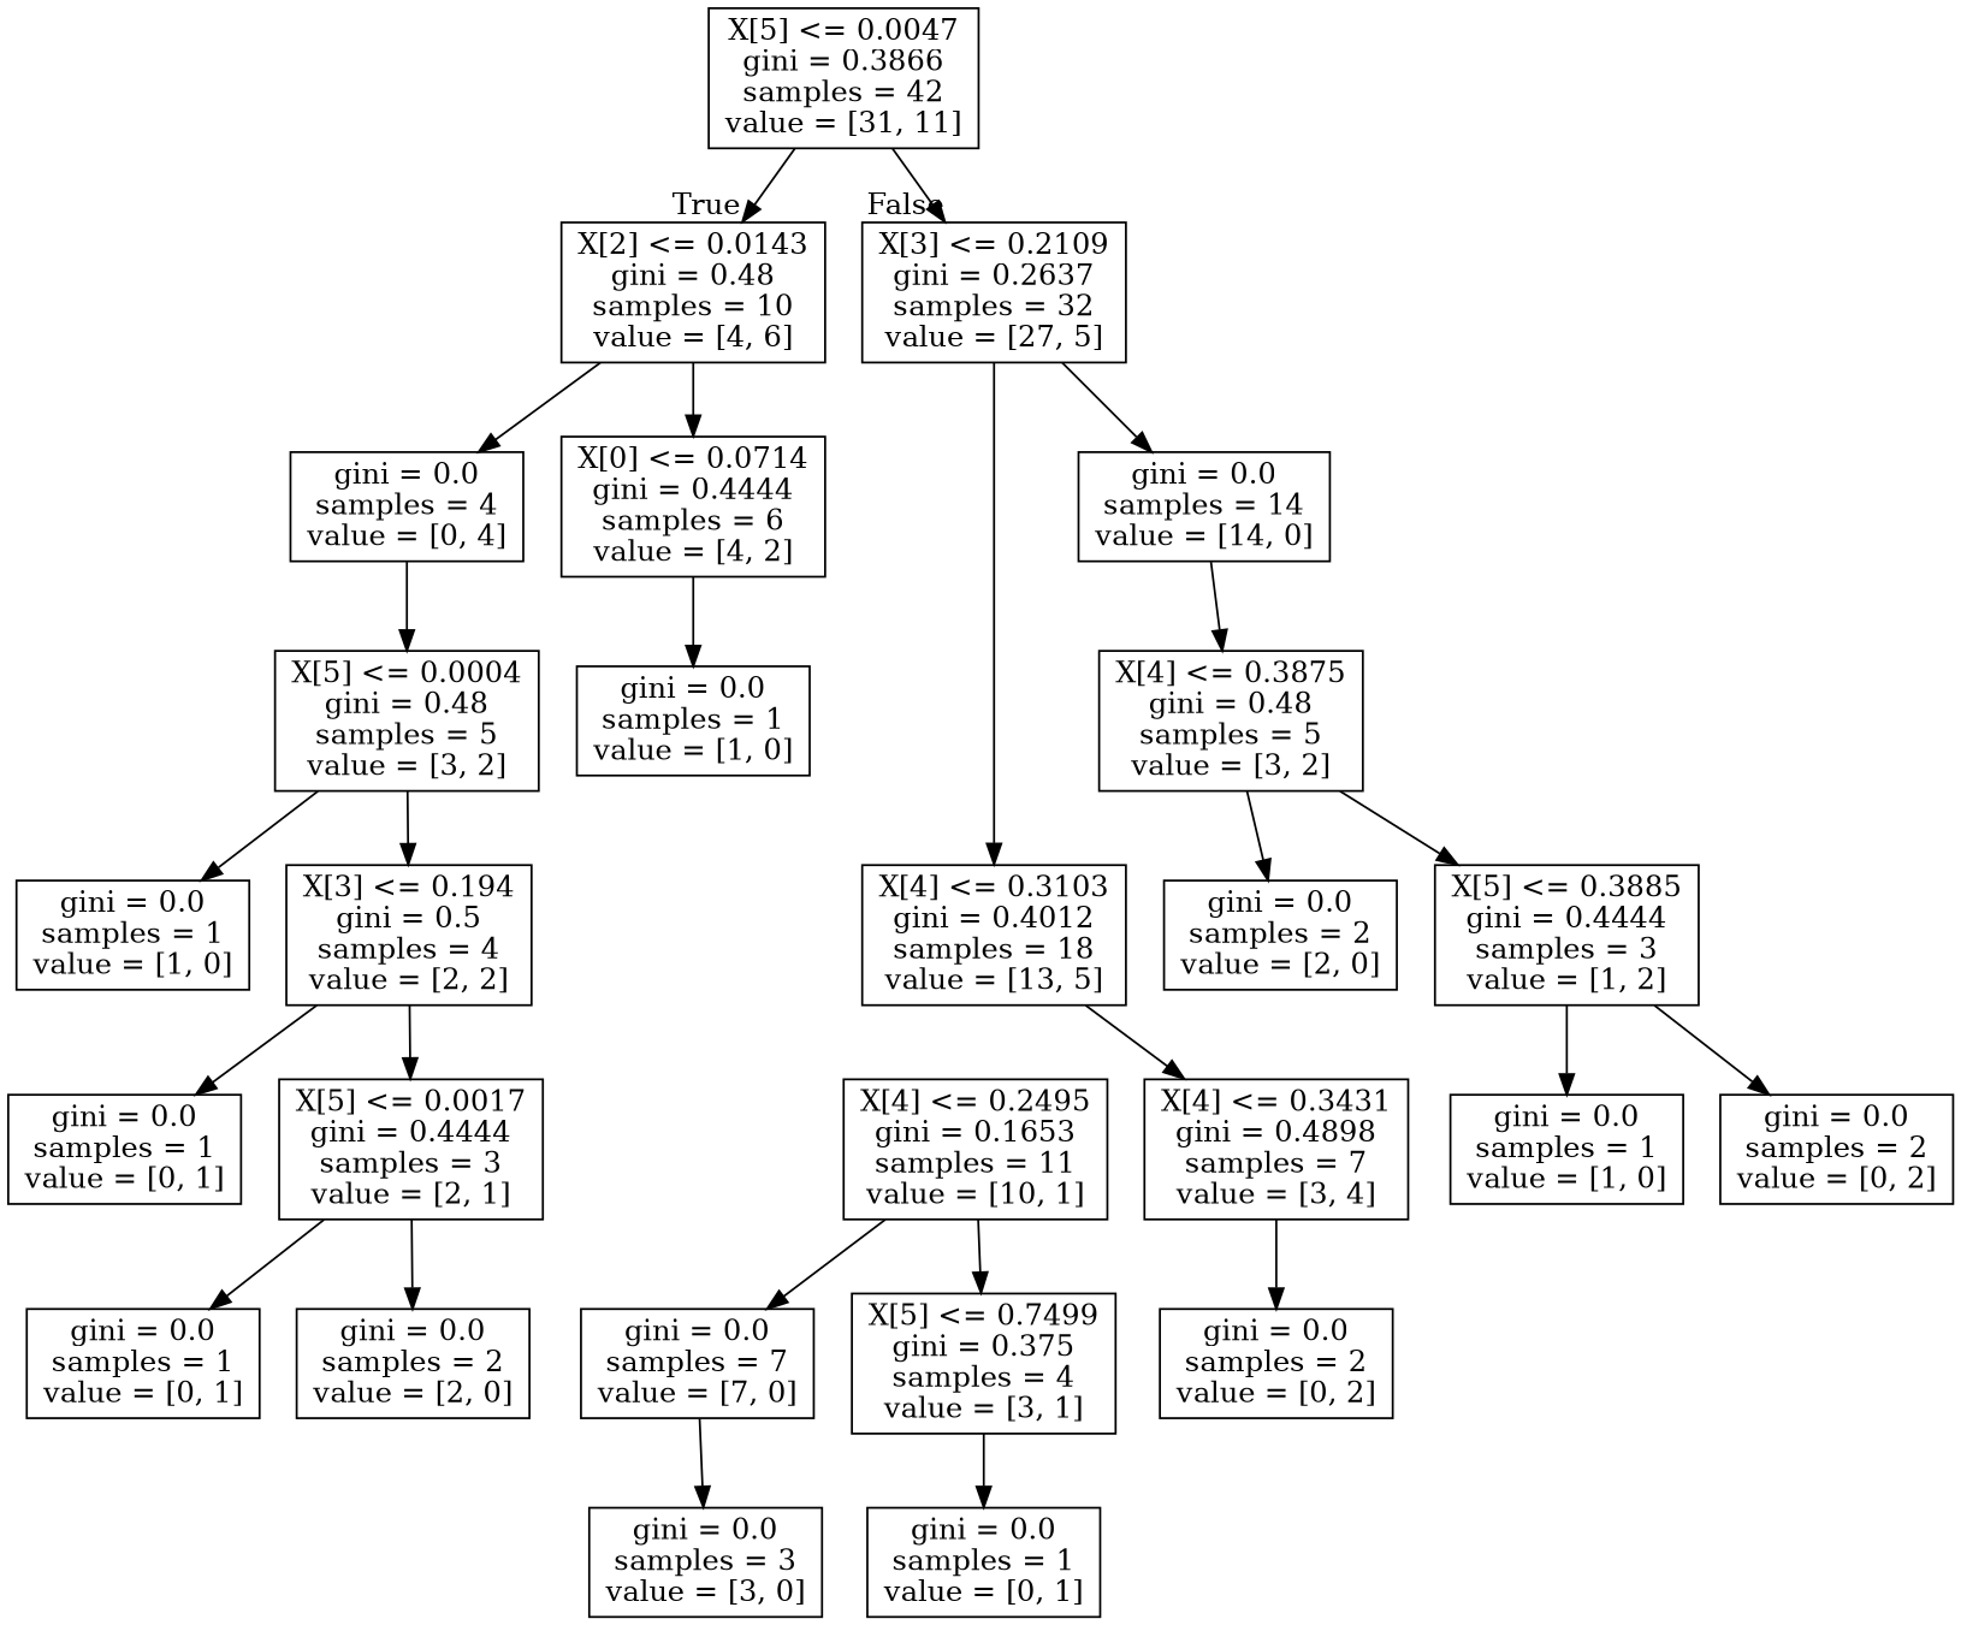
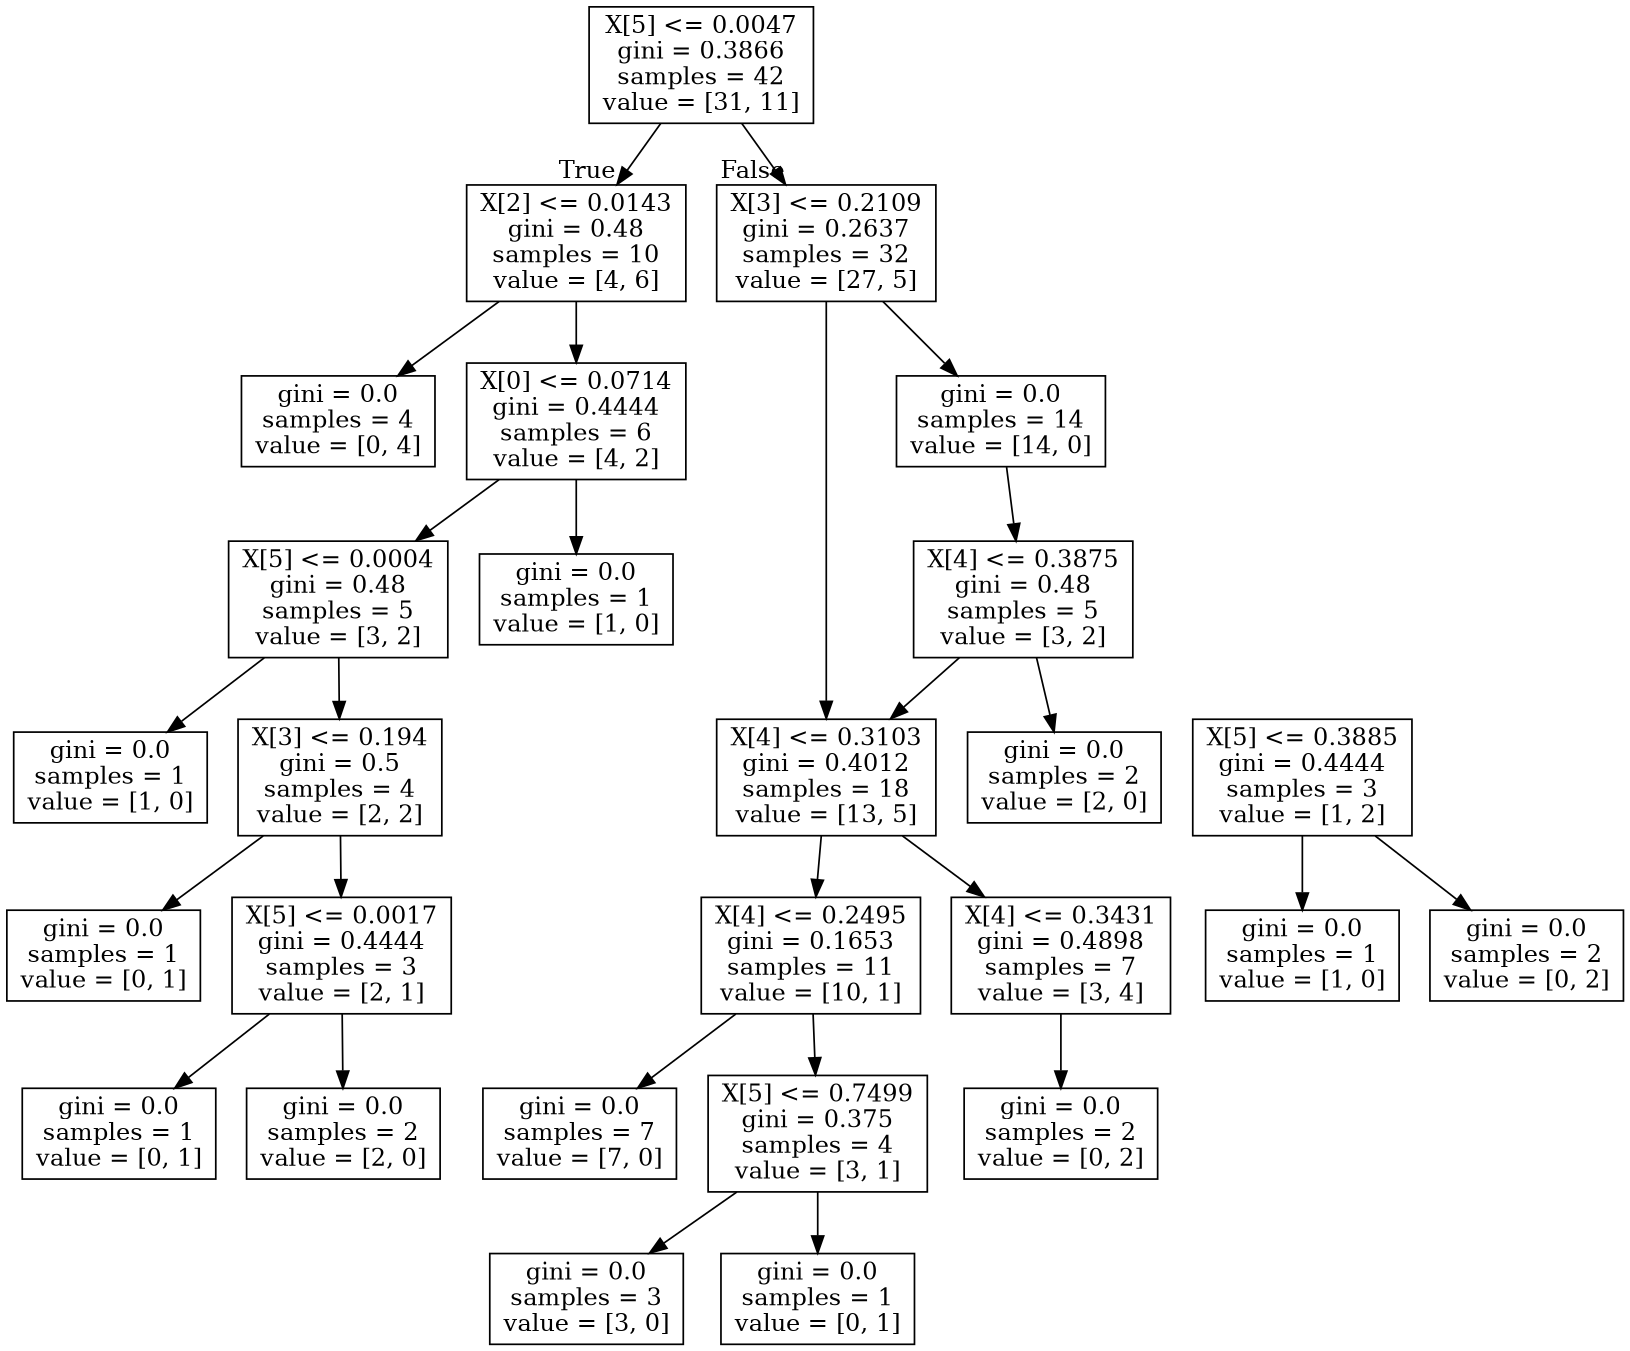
  digraph {
    node [shape=box]
    n1 [label="X[5] <= 0.0047\ngini = 0.3866\nsamples = 42\nvalue = [31, 11]"]
    n2 [label="X[2] <= 0.0143\ngini = 0.48\nsamples = 10\nvalue = [4, 6]"]
    n3 [label="X[3] <= 0.2109\ngini = 0.2637\nsamples = 32\nvalue = [27, 5]"]
    n4 [label="X[0] <= 0.0714\ngini = 0.4444\nsamples = 6\nvalue = [4, 2]"]
    n5 [label="gini = 0.0\nsamples = 4\nvalue = [0, 4]"]
    n6 [label="X[4] <= 0.3103\ngini = 0.4012\nsamples = 18\nvalue = [13, 5]"]
    n7 [label="gini = 0.0\nsamples = 14\nvalue = [14, 0]"]
    n8 [label="X[5] <= 0.0004\ngini = 0.48\nsamples = 5\nvalue = [3, 2]"]
    n9 [label="gini = 0.0\nsamples = 1\nvalue = [1, 0]"]
    n10 [label="gini = 0.0\nsamples = 1\nvalue = [1, 0]"]
    n11 [label="X[3] <= 0.194\ngini = 0.5\nsamples = 4\nvalue = [2, 2]"]
    n12 [label="gini = 0.0\nsamples = 1\nvalue = [0, 1]"]
    n13 [label="X[5] <= 0.0017\ngini = 0.4444\nsamples = 3\nvalue = [2, 1]"]
    n14 [label="gini = 0.0\nsamples = 1\nvalue = [0, 1]"]
    n15 [label="gini = 0.0\nsamples = 2\nvalue = [2, 0]"]
    n16 [label="X[4] <= 0.2495\ngini = 0.1653\nsamples = 11\nvalue = [10, 1]"]
    n17 [label="X[4] <= 0.3431\ngini = 0.4898\nsamples = 7\nvalue = [3, 4]"]
    n18 [label="X[4] <= 0.3875\ngini = 0.48\nsamples = 5\nvalue = [3, 2]"]
    n19 [label="gini = 0.0\nsamples = 7\nvalue = [7, 0]"]
    n20 [label="X[5] <= 0.7499\ngini = 0.375\nsamples = 4\nvalue = [3, 1]"]
    n21 [label="gini = 0.0\nsamples = 2\nvalue = [0, 2]"]
    n22 [label="gini = 0.0\nsamples = 3\nvalue = [3, 0]"]
    n23 [label="gini = 0.0\nsamples = 1\nvalue = [0, 1]"]
    n24 [label="gini = 0.0\nsamples = 2\nvalue = [2, 0]"]
    n25 [label="X[5] <= 0.3885\ngini = 0.4444\nsamples = 3\nvalue = [1, 2]"]
    n26 [label="gini = 0.0\nsamples = 1\nvalue = [1, 0]"]
    n27 [label="gini = 0.0\nsamples = 2\nvalue = [0, 2]"]
    n1 -> n2 [headlabel=True labelangle=45 labeldistance=2.5]
    n1 -> n3 [headlabel=False labelangle=-45 labeldistance=2.5]
    n2 -> n4
    n2 -> n5
    n3 -> n6
    n3 -> n7
-   n5 -> n8
+   n4 -> n8
    n4 -> n9
+   n6 -> n16
    n6 -> n17
    n7 -> n18
    n8 -> n10
    n8 -> n11
    n11 -> n12
    n11 -> n13
    n13 -> n14
    n13 -> n15
    n16 -> n19
    n16 -> n20
    n17 -> n21
    n18 -> n24
-   n18 -> n25
-   n19 -> n22
+   n18 -> n6
+   n20 -> n22
    n20 -> n23
    n25 -> n26
    n25 -> n27
  }
